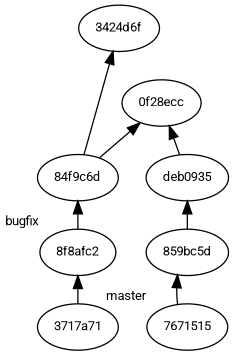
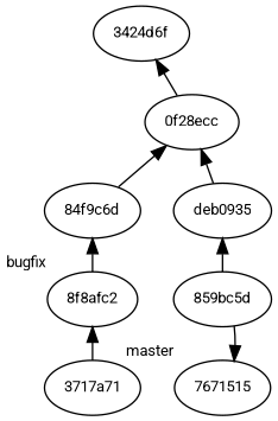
  digraph {
    fontname=Roboto
    nodesep=0.3
    rankdir=TB
    ranksep=0.3
    node [fontname=Roboto fontsize=10]
    edge [dir=back fontname=Roboto]
    n1 [label="3424d6f"]
    n2 [label="0f28ecc"]
    n3 [label="84f9c6d"]
    n4 [label=deb0935]
    n5 [label="8f8afc2" xlabel=bugfix]
    n6 [label="859bc5d"]
    n7 [label="3717a71"]
    n8 [label=7671515 xlabel=master]
-   n1 -> n3
+   n1 -> n2
    n2 -> n3
    n2 -> n4
    n3 -> n5
    n4 -> n6
    n5 -> n7
-   n6 -> n8
+   n8 -> n6
  }
